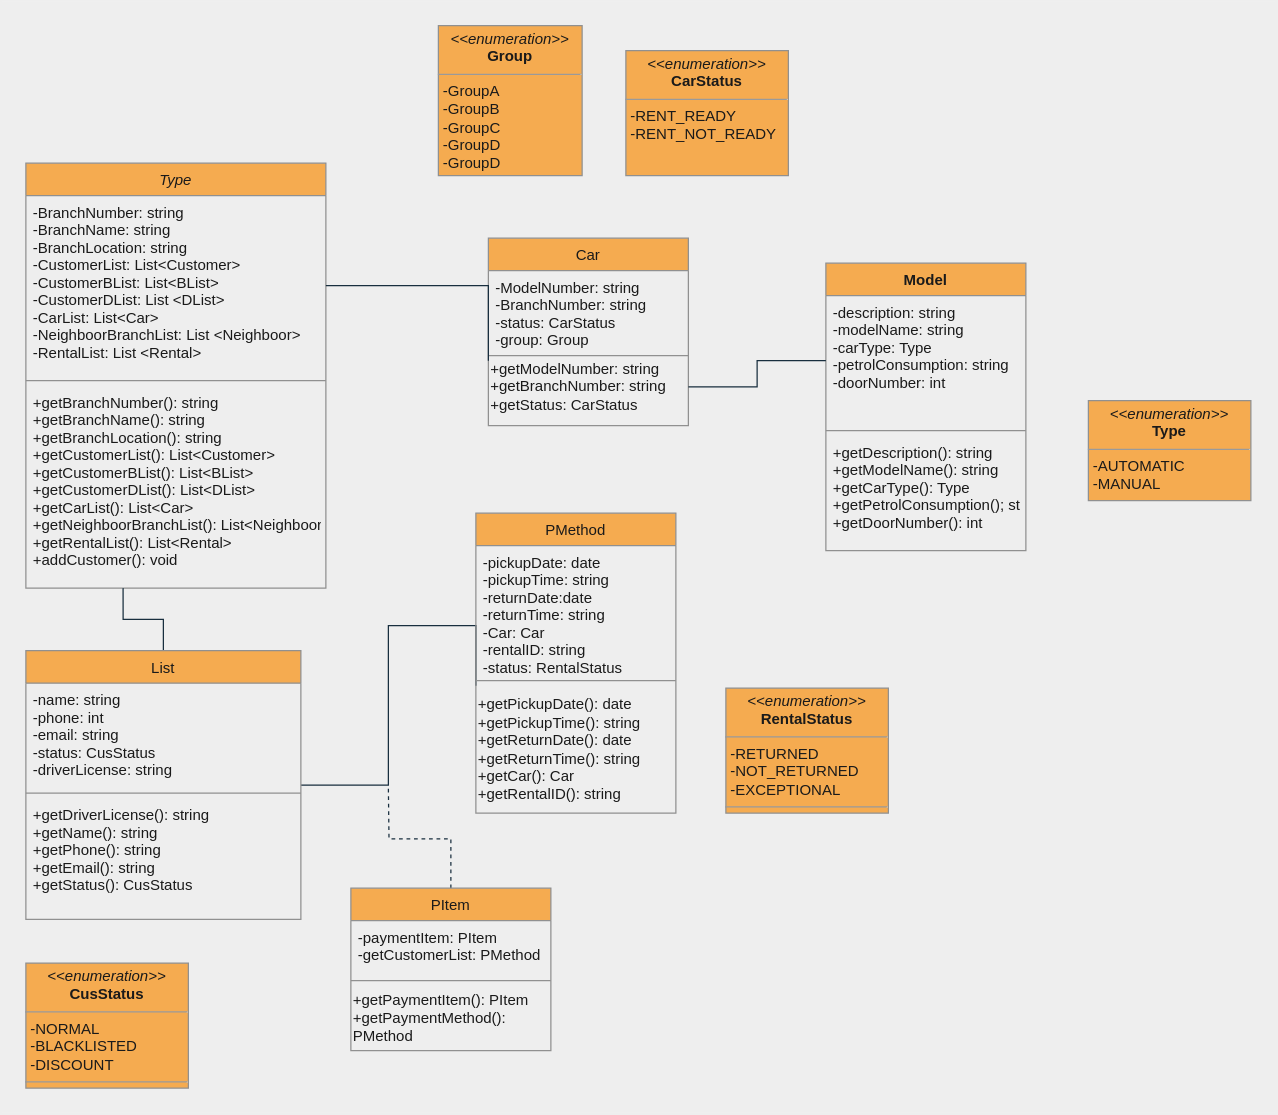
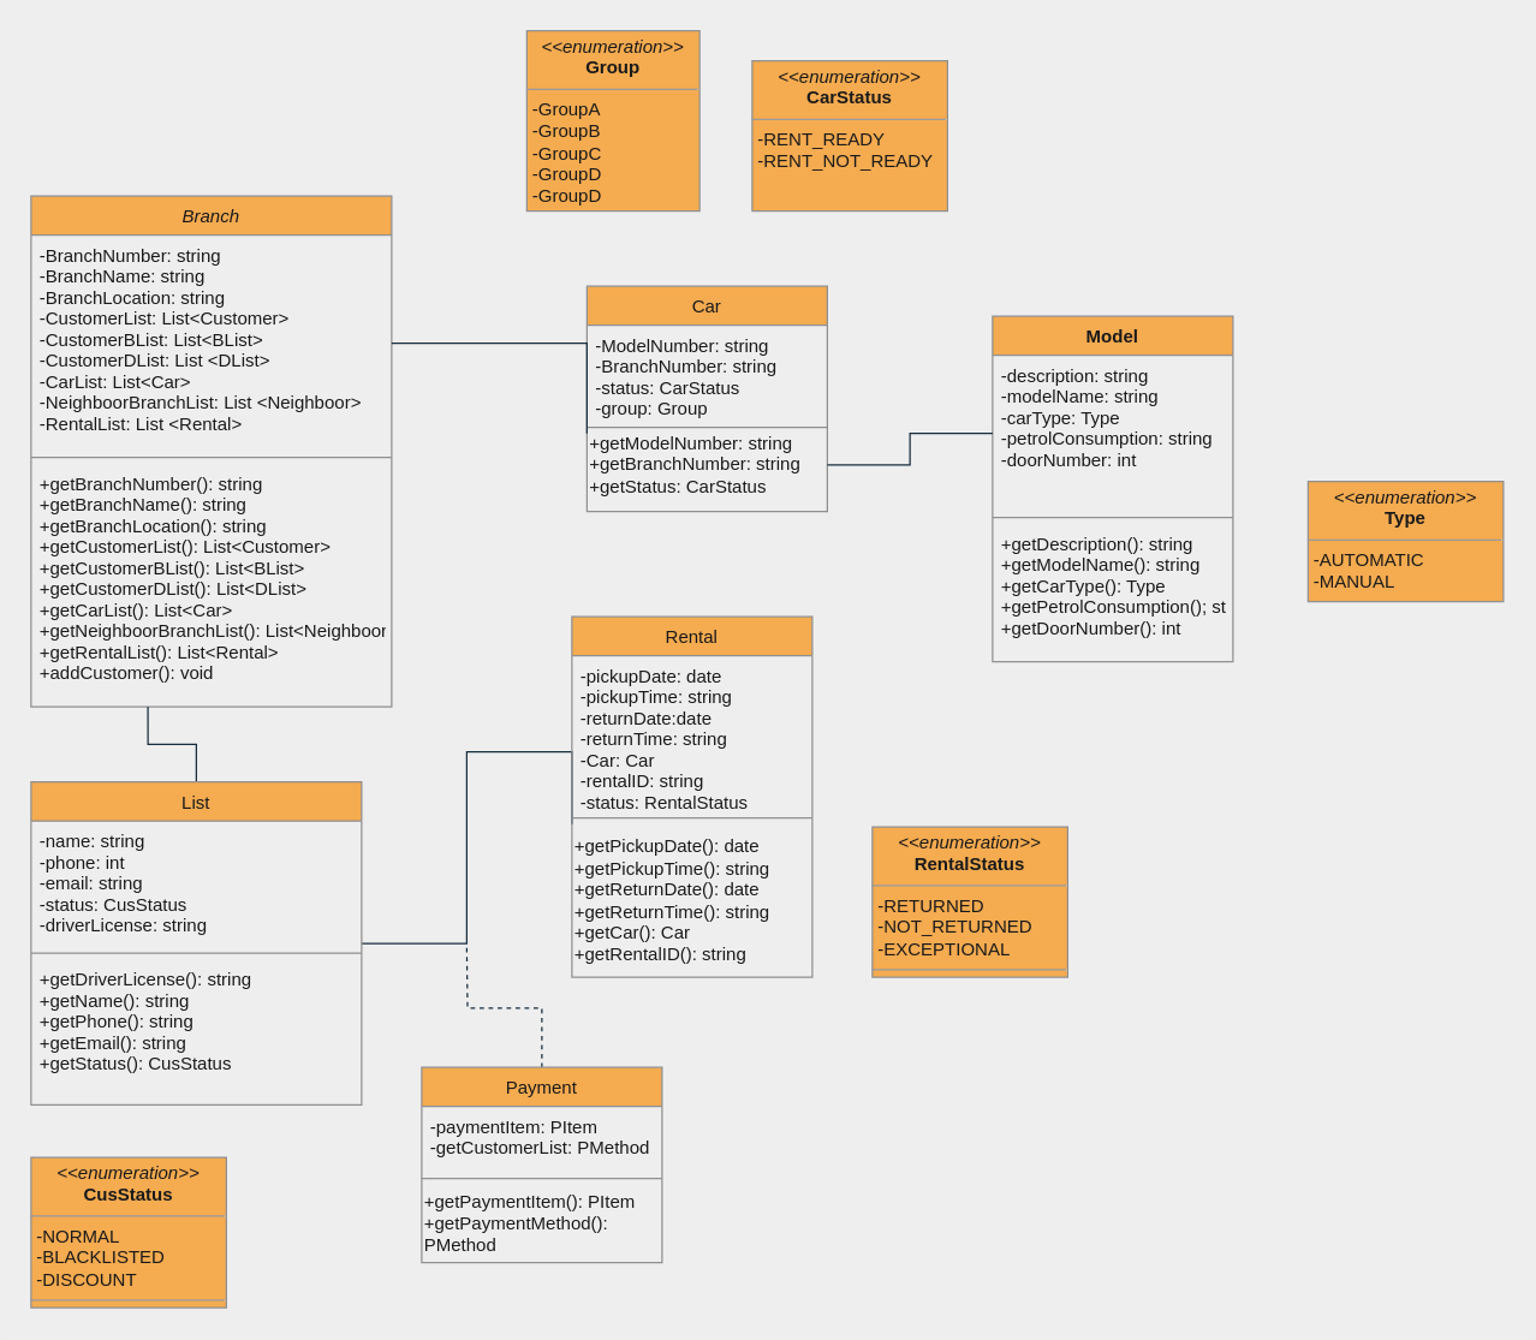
  <mxCell id="0" />
  <mxCell id="1" parent="0" />
- <mxCell id="2" value="Type" style="swimlane;fontStyle=2;align=center;verticalAlign=top;childLayout=stackLayout;horizontal=1;startSize=26;horizontalStack=0;resizeParent=1;resizeLast=0;collapsible=1;marginBottom=0;rounded=0;shadow=0;strokeWidth=1;fillColor=#F5AB50;strokeColor=#909090;fontColor=#1A1A1A;" parent="1" vertex="1"><mxGeometry x="20" y="130" width="240" height="340" as="geometry"><mxRectangle x="230" y="140" width="160" height="26" as="alternateBounds" /></mxGeometry></mxCell>
+ <mxCell id="2" value="Branch" style="swimlane;fontStyle=2;align=center;verticalAlign=top;childLayout=stackLayout;horizontal=1;startSize=26;horizontalStack=0;resizeParent=1;resizeLast=0;collapsible=1;marginBottom=0;rounded=0;shadow=0;strokeWidth=1;fillColor=#F5AB50;strokeColor=#909090;fontColor=#1A1A1A;" parent="1" vertex="1"><mxGeometry x="20" y="130" width="240" height="340" as="geometry"><mxRectangle x="230" y="140" width="160" height="26" as="alternateBounds" /></mxGeometry></mxCell>
  <mxCell id="3" value="-BranchNumber: string&#10;-BranchName: string&#10;-BranchLocation: string&#10;-CustomerList: List&lt;Customer&gt;&#10;-CustomerBList: List&lt;BList&gt;&#10;-CustomerDList: List &lt;DList&gt;&#10;-CarList: List&lt;Car&gt;&#10;-NeighboorBranchList: List &lt;Neighboor&gt;&#10;-RentalList: List &lt;Rental&gt;" style="text;align=left;verticalAlign=top;spacingLeft=4;spacingRight=4;overflow=hidden;rotatable=0;points=[[0,0.5],[1,0.5]];portConstraint=eastwest;rounded=0;shadow=0;html=0;fontColor=#1A1A1A;" parent="2" vertex="1"><mxGeometry y="26" width="240" height="144" as="geometry" /></mxCell>
  <mxCell id="4" value="" style="line;html=1;strokeWidth=1;align=left;verticalAlign=middle;spacingTop=-1;spacingLeft=3;spacingRight=3;rotatable=0;labelPosition=right;points=[];portConstraint=eastwest;labelBackgroundColor=#EEEEEE;fillColor=#F5AB50;strokeColor=#909090;fontColor=#1A1A1A;" parent="2" vertex="1"><mxGeometry y="170" width="240" height="8" as="geometry" /></mxCell>
  <mxCell id="5" value="+getBranchNumber(): string&#10;+getBranchName(): string&#10;+getBranchLocation(): string&#10;+getCustomerList(): List&lt;Customer&gt;&#10;+getCustomerBList(): List&lt;BList&gt;&#10;+getCustomerDList(): List&lt;DList&gt;&#10;+getCarList(): List&lt;Car&gt;&#10;+getNeighboorBranchList(): List&lt;Neighboor&gt;&#10;+getRentalList(): List&lt;Rental&gt;&#10;+addCustomer(): void" style="text;align=left;verticalAlign=top;spacingLeft=4;spacingRight=4;overflow=hidden;rotatable=0;points=[[0,0.5],[1,0.5]];portConstraint=eastwest;fontColor=#1A1A1A;" parent="2" vertex="1"><mxGeometry y="178" width="240" height="162" as="geometry" /></mxCell>
  <mxCell id="6" value="Car" style="swimlane;fontStyle=0;align=center;verticalAlign=top;childLayout=stackLayout;horizontal=1;startSize=26;horizontalStack=0;resizeParent=1;resizeLast=0;collapsible=1;marginBottom=0;rounded=0;shadow=0;strokeWidth=1;fillColor=#F5AB50;strokeColor=#909090;fontColor=#1A1A1A;" parent="1" vertex="1"><mxGeometry x="390" y="190" width="160" height="150" as="geometry"><mxRectangle x="340" y="380" width="170" height="26" as="alternateBounds" /></mxGeometry></mxCell>
  <mxCell id="7" value="-ModelNumber: string&#10;-BranchNumber: string&#10;-status: CarStatus&#10;-group: Group" style="text;align=left;verticalAlign=top;spacingLeft=4;spacingRight=4;overflow=hidden;rotatable=0;points=[[0,0.5],[1,0.5]];portConstraint=eastwest;fontColor=#1A1A1A;" parent="6" vertex="1"><mxGeometry y="26" width="160" height="64" as="geometry" /></mxCell>
  <mxCell id="8" value="" style="line;html=1;strokeWidth=1;align=left;verticalAlign=middle;spacingTop=-1;spacingLeft=3;spacingRight=3;rotatable=0;labelPosition=right;points=[];portConstraint=eastwest;labelBackgroundColor=#EEEEEE;fillColor=#F5AB50;strokeColor=#909090;fontColor=#1A1A1A;" parent="6" vertex="1"><mxGeometry y="90" width="160" height="8" as="geometry" /></mxCell>
  <mxCell id="9" value="+getModelNumber: string&lt;br&gt;+getBranchNumber: string&lt;br&gt;+getStatus: CarStatus" style="text;html=1;strokeColor=none;fillColor=none;align=left;verticalAlign=middle;whiteSpace=wrap;rounded=0;fontColor=#1A1A1A;" vertex="1" parent="6"><mxGeometry y="98" width="160" height="42" as="geometry" /></mxCell>
  <mxCell id="10" style="edgeStyle=orthogonalEdgeStyle;rounded=0;orthogonalLoop=1;jettySize=auto;html=1;exitX=0.5;exitY=0;exitDx=0;exitDy=0;entryX=0.324;entryY=1;entryDx=0;entryDy=0;entryPerimeter=0;startArrow=none;startFill=0;endArrow=none;endFill=0;labelBackgroundColor=#EEEEEE;strokeColor=#182E3E;fontColor=#1A1A1A;" edge="1" parent="1" source="12" target="5"><mxGeometry relative="1" as="geometry" /></mxCell>
  <mxCell id="11" style="edgeStyle=orthogonalEdgeStyle;rounded=0;orthogonalLoop=1;jettySize=auto;html=1;entryX=0;entryY=0;entryDx=0;entryDy=0;startArrow=none;startFill=0;endArrow=none;endFill=0;labelBackgroundColor=#EEEEEE;strokeColor=#182E3E;fontColor=#1A1A1A;" edge="1" parent="1" source="12" target="23"><mxGeometry relative="1" as="geometry" /></mxCell>
  <mxCell id="12" value="List" style="swimlane;fontStyle=0;align=center;verticalAlign=top;childLayout=stackLayout;horizontal=1;startSize=26;horizontalStack=0;resizeParent=1;resizeLast=0;collapsible=1;marginBottom=0;rounded=0;shadow=0;strokeWidth=1;fillColor=#F5AB50;strokeColor=#909090;fontColor=#1A1A1A;" parent="1" vertex="1"><mxGeometry x="20" y="520" width="220" height="215" as="geometry"><mxRectangle x="550" y="140" width="160" height="26" as="alternateBounds" /></mxGeometry></mxCell>
  <mxCell id="13" value="-name: string&#10;-phone: int&#10;-email: string&#10;-status: CusStatus&#10;-driverLicense: string" style="text;align=left;verticalAlign=top;spacingLeft=4;spacingRight=4;overflow=hidden;rotatable=0;points=[[0,0.5],[1,0.5]];portConstraint=eastwest;fontColor=#1A1A1A;" parent="12" vertex="1"><mxGeometry y="26" width="220" height="84" as="geometry" /></mxCell>
  <mxCell id="14" value="" style="line;html=1;strokeWidth=1;align=left;verticalAlign=middle;spacingTop=-1;spacingLeft=3;spacingRight=3;rotatable=0;labelPosition=right;points=[];portConstraint=eastwest;labelBackgroundColor=#EEEEEE;fillColor=#F5AB50;strokeColor=#909090;fontColor=#1A1A1A;" parent="12" vertex="1"><mxGeometry y="110" width="220" height="8" as="geometry" /></mxCell>
  <mxCell id="15" value="+getDriverLicense(): string&#10;+getName(): string&#10;+getPhone(): string&#10;+getEmail(): string&#10;+getStatus(): CusStatus&#10;" style="text;align=left;verticalAlign=top;spacingLeft=4;spacingRight=4;overflow=hidden;rotatable=0;points=[[0,0.5],[1,0.5]];portConstraint=eastwest;fontColor=#1A1A1A;" parent="12" vertex="1"><mxGeometry y="118" width="220" height="82" as="geometry" /></mxCell>
  <mxCell id="16" value="Model" style="swimlane;fontStyle=1;align=center;verticalAlign=top;childLayout=stackLayout;horizontal=1;startSize=26;horizontalStack=0;resizeParent=1;resizeParentMax=0;resizeLast=0;collapsible=1;marginBottom=0;fillColor=#F5AB50;strokeColor=#909090;fontColor=#1A1A1A;" vertex="1" parent="1"><mxGeometry x="660" y="210" width="160" height="230" as="geometry" /></mxCell>
  <mxCell id="17" value="-description: string&#10;-modelName: string&#10;-carType: Type&#10;-petrolConsumption: string&#10;-doorNumber: int" style="text;strokeColor=none;fillColor=none;align=left;verticalAlign=top;spacingLeft=4;spacingRight=4;overflow=hidden;rotatable=0;points=[[0,0.5],[1,0.5]];portConstraint=eastwest;fontColor=#1A1A1A;" vertex="1" parent="16"><mxGeometry y="26" width="160" height="104" as="geometry" /></mxCell>
  <mxCell id="18" value="" style="line;strokeWidth=1;fillColor=none;align=left;verticalAlign=middle;spacingTop=-1;spacingLeft=3;spacingRight=3;rotatable=0;labelPosition=right;points=[];portConstraint=eastwest;labelBackgroundColor=#EEEEEE;strokeColor=#909090;fontColor=#1A1A1A;" vertex="1" parent="16"><mxGeometry y="130" width="160" height="8" as="geometry" /></mxCell>
  <mxCell id="19" value="+getDescription(): string&#10;+getModelName(): string&#10;+getCarType(): Type&#10;+getPetrolConsumption(); string&#10;+getDoorNumber(): int" style="text;strokeColor=none;fillColor=none;align=left;verticalAlign=top;spacingLeft=4;spacingRight=4;overflow=hidden;rotatable=0;points=[[0,0.5],[1,0.5]];portConstraint=eastwest;fontColor=#1A1A1A;" vertex="1" parent="16"><mxGeometry y="138" width="160" height="92" as="geometry" /></mxCell>
- <mxCell id="20" value="PMethod" style="swimlane;fontStyle=0;align=center;verticalAlign=top;childLayout=stackLayout;horizontal=1;startSize=26;horizontalStack=0;resizeParent=1;resizeLast=0;collapsible=1;marginBottom=0;rounded=0;shadow=0;strokeWidth=1;fillColor=#F5AB50;strokeColor=#909090;fontColor=#1A1A1A;" parent="1" vertex="1"><mxGeometry x="380" y="410" width="160" height="240" as="geometry"><mxRectangle x="130" y="380" width="160" height="26" as="alternateBounds" /></mxGeometry></mxCell>
+ <mxCell id="20" value="Rental" style="swimlane;fontStyle=0;align=center;verticalAlign=top;childLayout=stackLayout;horizontal=1;startSize=26;horizontalStack=0;resizeParent=1;resizeLast=0;collapsible=1;marginBottom=0;rounded=0;shadow=0;strokeWidth=1;fillColor=#F5AB50;strokeColor=#909090;fontColor=#1A1A1A;" parent="1" vertex="1"><mxGeometry x="380" y="410" width="160" height="240" as="geometry"><mxRectangle x="130" y="380" width="160" height="26" as="alternateBounds" /></mxGeometry></mxCell>
  <mxCell id="21" value="-pickupDate: date&#10;-pickupTime: string&#10;-returnDate:date&#10;-returnTime: string&#10;-Car: Car&#10;-rentalID: string&#10;-status: RentalStatus" style="text;align=left;verticalAlign=top;spacingLeft=4;spacingRight=4;overflow=hidden;rotatable=0;points=[[0,0.5],[1,0.5]];portConstraint=eastwest;fontColor=#1A1A1A;" parent="20" vertex="1"><mxGeometry y="26" width="160" height="104" as="geometry" /></mxCell>
  <mxCell id="22" value="" style="line;html=1;strokeWidth=1;align=left;verticalAlign=middle;spacingTop=-1;spacingLeft=3;spacingRight=3;rotatable=0;labelPosition=right;points=[];portConstraint=eastwest;labelBackgroundColor=#EEEEEE;fillColor=#F5AB50;strokeColor=#909090;fontColor=#1A1A1A;" parent="20" vertex="1"><mxGeometry y="130" width="160" height="8" as="geometry" /></mxCell>
  <mxCell id="23" value="+getPickupDate(): date&lt;br&gt;+getPickupTime(): string&lt;br&gt;+getReturnDate(): date&lt;br&gt;+getReturnTime(): string&lt;br&gt;+getCar(): Car&lt;br&gt;+getRentalID(): string" style="text;html=1;strokeColor=none;fillColor=none;align=left;verticalAlign=middle;whiteSpace=wrap;rounded=0;fontColor=#1A1A1A;" vertex="1" parent="20"><mxGeometry y="138" width="160" height="102" as="geometry" /></mxCell>
  <mxCell id="24" value="&lt;p style=&quot;margin: 0px ; margin-top: 4px ; text-align: center&quot;&gt;&lt;i&gt;&amp;lt;&amp;lt;enumeration&amp;gt;&amp;gt;&lt;/i&gt;&lt;br&gt;&lt;b&gt;Group&lt;/b&gt;&lt;/p&gt;&lt;hr size=&quot;1&quot;&gt;&lt;p style=&quot;margin: 0px ; margin-left: 4px&quot;&gt;-GroupA&lt;br&gt;-GroupB&lt;br&gt;-GroupC&lt;br&gt;-GroupD&lt;br&gt;-GroupD&lt;/p&gt;&lt;hr size=&quot;1&quot;&gt;&lt;p style=&quot;margin: 0px ; margin-left: 4px&quot;&gt;&lt;br&gt;&lt;/p&gt;" style="verticalAlign=top;align=left;overflow=fill;fontSize=12;fontFamily=Helvetica;html=1;fillColor=#F5AB50;strokeColor=#909090;fontColor=#1A1A1A;" vertex="1" parent="1"><mxGeometry x="350" y="20" width="115" height="120" as="geometry" /></mxCell>
  <mxCell id="25" value="&lt;p style=&quot;margin: 0px ; margin-top: 4px ; text-align: center&quot;&gt;&lt;i&gt;&amp;lt;&amp;lt;enumeration&amp;gt;&amp;gt;&lt;/i&gt;&lt;br&gt;&lt;b&gt;CarStatus&lt;/b&gt;&lt;/p&gt;&lt;hr size=&quot;1&quot;&gt;&lt;p style=&quot;margin: 0px ; margin-left: 4px&quot;&gt;-RENT_READY&lt;br&gt;-RENT_NOT_READY&lt;br&gt;&lt;/p&gt;&lt;p style=&quot;margin: 0px ; margin-left: 4px&quot;&gt;&lt;br&gt;&lt;/p&gt;" style="verticalAlign=top;align=left;overflow=fill;fontSize=12;fontFamily=Helvetica;html=1;fillColor=#F5AB50;strokeColor=#909090;fontColor=#1A1A1A;" vertex="1" parent="1"><mxGeometry x="500" y="40" width="130" height="100" as="geometry" /></mxCell>
  <mxCell id="26" value="&lt;p style=&quot;margin: 0px ; margin-top: 4px ; text-align: center&quot;&gt;&lt;i&gt;&amp;lt;&amp;lt;enumeration&amp;gt;&amp;gt;&lt;/i&gt;&lt;br&gt;&lt;b&gt;RentalStatus&lt;/b&gt;&lt;/p&gt;&lt;hr size=&quot;1&quot;&gt;&lt;p style=&quot;margin: 0px ; margin-left: 4px&quot;&gt;-RETURNED&lt;br&gt;-NOT_RETURNED&lt;br&gt;-EXCEPTIONAL&lt;/p&gt;&lt;hr size=&quot;1&quot;&gt;&lt;p style=&quot;margin: 0px ; margin-left: 4px&quot;&gt;&lt;br&gt;&lt;/p&gt;" style="verticalAlign=top;align=left;overflow=fill;fontSize=12;fontFamily=Helvetica;html=1;fillColor=#F5AB50;strokeColor=#909090;fontColor=#1A1A1A;" vertex="1" parent="1"><mxGeometry x="580" y="550" width="130" height="100" as="geometry" /></mxCell>
  <mxCell id="27" value="&lt;p style=&quot;margin: 0px ; margin-top: 4px ; text-align: center&quot;&gt;&lt;i&gt;&amp;lt;&amp;lt;enumeration&amp;gt;&amp;gt;&lt;/i&gt;&lt;br&gt;&lt;b&gt;CusStatus&lt;/b&gt;&lt;/p&gt;&lt;hr size=&quot;1&quot;&gt;&lt;p style=&quot;margin: 0px ; margin-left: 4px&quot;&gt;-NORMAL&lt;br&gt;-BLACKLISTED&lt;br&gt;-DISCOUNT&lt;/p&gt;&lt;hr size=&quot;1&quot;&gt;&lt;p style=&quot;margin: 0px ; margin-left: 4px&quot;&gt;&lt;br&gt;&lt;/p&gt;" style="verticalAlign=top;align=left;overflow=fill;fontSize=12;fontFamily=Helvetica;html=1;fillColor=#F5AB50;strokeColor=#909090;fontColor=#1A1A1A;" vertex="1" parent="1"><mxGeometry x="20" y="770" width="130" height="100" as="geometry" /></mxCell>
  <mxCell id="28" value="&lt;p style=&quot;margin: 0px ; margin-top: 4px ; text-align: center&quot;&gt;&lt;i&gt;&amp;lt;&amp;lt;enumeration&amp;gt;&amp;gt;&lt;/i&gt;&lt;br&gt;&lt;b&gt;Type&lt;/b&gt;&lt;/p&gt;&lt;hr size=&quot;1&quot;&gt;&lt;p style=&quot;margin: 0px ; margin-left: 4px&quot;&gt;-AUTOMATIC&lt;br&gt;-MANUAL&lt;/p&gt;&lt;hr size=&quot;1&quot;&gt;&lt;p style=&quot;margin: 0px ; margin-left: 4px&quot;&gt;&lt;br&gt;&lt;/p&gt;" style="verticalAlign=top;align=left;overflow=fill;fontSize=12;fontFamily=Helvetica;html=1;fillColor=#F5AB50;strokeColor=#909090;fontColor=#1A1A1A;" vertex="1" parent="1"><mxGeometry x="870" y="320" width="130" height="80" as="geometry" /></mxCell>
  <mxCell id="29" style="edgeStyle=orthogonalEdgeStyle;rounded=0;orthogonalLoop=1;jettySize=auto;html=1;startArrow=none;startFill=0;endArrow=none;endFill=0;dashed=1;labelBackgroundColor=#EEEEEE;strokeColor=#182E3E;fontColor=#1A1A1A;" edge="1" parent="1" source="30"><mxGeometry relative="1" as="geometry"><mxPoint x="310" y="630" as="targetPoint" /></mxGeometry></mxCell>
- <mxCell id="30" value="PItem" style="swimlane;fontStyle=0;align=center;verticalAlign=top;childLayout=stackLayout;horizontal=1;startSize=26;horizontalStack=0;resizeParent=1;resizeLast=0;collapsible=1;marginBottom=0;rounded=0;shadow=0;strokeWidth=1;fillColor=#F5AB50;strokeColor=#909090;fontColor=#1A1A1A;" vertex="1" parent="1"><mxGeometry x="280" y="710" width="160" height="130" as="geometry"><mxRectangle x="340" y="380" width="170" height="26" as="alternateBounds" /></mxGeometry></mxCell>
+ <mxCell id="30" value="Payment" style="swimlane;fontStyle=0;align=center;verticalAlign=top;childLayout=stackLayout;horizontal=1;startSize=26;horizontalStack=0;resizeParent=1;resizeLast=0;collapsible=1;marginBottom=0;rounded=0;shadow=0;strokeWidth=1;fillColor=#F5AB50;strokeColor=#909090;fontColor=#1A1A1A;" vertex="1" parent="1"><mxGeometry x="280" y="710" width="160" height="130" as="geometry"><mxRectangle x="340" y="380" width="170" height="26" as="alternateBounds" /></mxGeometry></mxCell>
  <mxCell id="31" value="-paymentItem: PItem&#10;-getCustomerList: PMethod" style="text;align=left;verticalAlign=top;spacingLeft=4;spacingRight=4;overflow=hidden;rotatable=0;points=[[0,0.5],[1,0.5]];portConstraint=eastwest;fontColor=#1A1A1A;" vertex="1" parent="30"><mxGeometry y="26" width="160" height="44" as="geometry" /></mxCell>
  <mxCell id="32" value="" style="line;html=1;strokeWidth=1;align=left;verticalAlign=middle;spacingTop=-1;spacingLeft=3;spacingRight=3;rotatable=0;labelPosition=right;points=[];portConstraint=eastwest;labelBackgroundColor=#EEEEEE;fillColor=#F5AB50;strokeColor=#909090;fontColor=#1A1A1A;" vertex="1" parent="30"><mxGeometry y="70" width="160" height="8" as="geometry" /></mxCell>
  <mxCell id="33" value="+getPaymentItem(): PItem&lt;br&gt;+getPaymentMethod(): PMethod&lt;br&gt;" style="text;html=1;strokeColor=none;fillColor=none;align=left;verticalAlign=middle;whiteSpace=wrap;rounded=0;fontColor=#1A1A1A;" vertex="1" parent="30"><mxGeometry y="78" width="160" height="52" as="geometry" /></mxCell>
  <mxCell id="34" style="edgeStyle=orthogonalEdgeStyle;rounded=0;orthogonalLoop=1;jettySize=auto;html=1;entryX=0;entryY=0;entryDx=0;entryDy=0;startArrow=none;startFill=0;endArrow=none;endFill=0;labelBackgroundColor=#EEEEEE;strokeColor=#182E3E;fontColor=#1A1A1A;" edge="1" parent="1" source="3" target="9"><mxGeometry relative="1" as="geometry" /></mxCell>
  <mxCell id="35" style="edgeStyle=orthogonalEdgeStyle;rounded=0;orthogonalLoop=1;jettySize=auto;html=1;startArrow=none;startFill=0;endArrow=none;endFill=0;labelBackgroundColor=#EEEEEE;strokeColor=#182E3E;fontColor=#1A1A1A;" edge="1" parent="1" source="9" target="17"><mxGeometry relative="1" as="geometry" /></mxCell>
